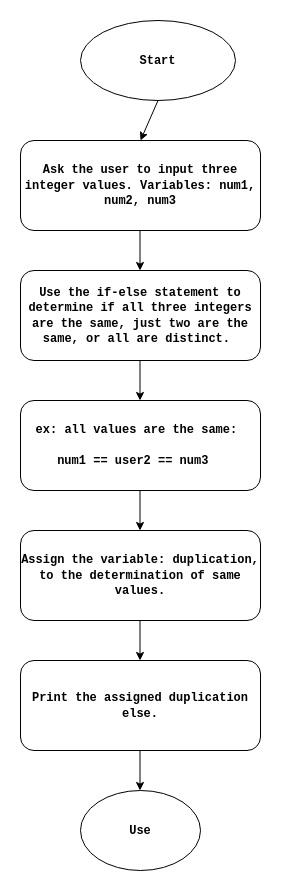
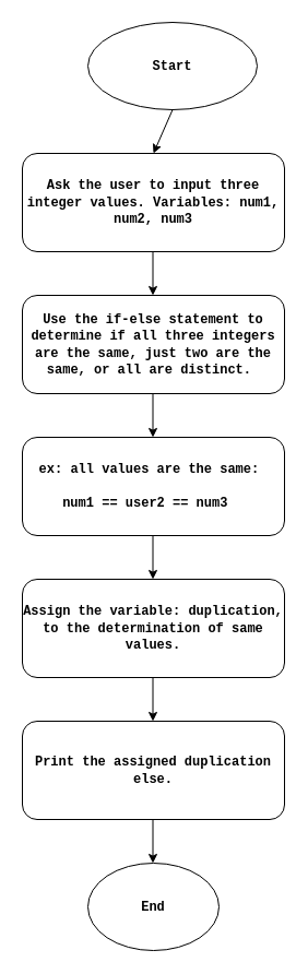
  <mxCell id="0" />
  <mxCell id="1" parent="0" />
  <mxCell id="2" value="&lt;h4&gt;&lt;font face=&quot;Courier New&quot;&gt;Start&lt;/font&gt;&lt;/h4&gt;" style="ellipse;whiteSpace=wrap;html=1;" vertex="1" parent="1"><mxGeometry x="80" y="20" width="155" height="80" as="geometry" /></mxCell>
  <mxCell id="3" value="" style="endArrow=classic;html=1;exitX=0.5;exitY=1;exitDx=0;exitDy=0;" edge="1" parent="1" source="2"><mxGeometry width="50" height="50" relative="1" as="geometry"><mxPoint x="115" y="150" as="sourcePoint" /><mxPoint x="140" y="140" as="targetPoint" /></mxGeometry></mxCell>
  <mxCell id="4" value="&lt;h4&gt;&lt;font face=&quot;Courier New&quot;&gt;Ask the user to input three integer values. Variables: num1, num2, num3&lt;/font&gt;&lt;/h4&gt;" style="rounded=1;whiteSpace=wrap;html=1;" vertex="1" parent="1"><mxGeometry x="20" y="140" width="240" height="90" as="geometry" /></mxCell>
  <mxCell id="5" value="" style="endArrow=classic;html=1;exitX=0.5;exitY=1;exitDx=0;exitDy=0;" edge="1" parent="1"><mxGeometry width="50" height="50" relative="1" as="geometry"><mxPoint x="139.5" y="230" as="sourcePoint" /><mxPoint x="139.5" y="270" as="targetPoint" /></mxGeometry></mxCell>
  <mxCell id="6" value="&lt;h4&gt;&lt;font face=&quot;Courier New&quot;&gt;Use the if-else statement to determine if all three integers are the same, just two are the same, or all are distinct.&amp;nbsp;&lt;/font&gt;&lt;/h4&gt;" style="rounded=1;whiteSpace=wrap;html=1;" vertex="1" parent="1"><mxGeometry x="20" y="270" width="240" height="90" as="geometry" /></mxCell>
  <mxCell id="7" value="" style="endArrow=classic;html=1;exitX=0.5;exitY=1;exitDx=0;exitDy=0;" edge="1" parent="1"><mxGeometry width="50" height="50" relative="1" as="geometry"><mxPoint x="139.5" y="360" as="sourcePoint" /><mxPoint x="139.5" y="400" as="targetPoint" /></mxGeometry></mxCell>
  <mxCell id="8" value="&lt;h4&gt;&lt;font face=&quot;Courier New&quot;&gt;ex: all values are the same:&amp;nbsp;&lt;/font&gt;&lt;/h4&gt;&lt;h4&gt;&lt;font face=&quot;Courier New&quot;&gt;num1 == user2 == num3&amp;nbsp;&amp;nbsp;&lt;/font&gt;&lt;/h4&gt;" style="rounded=1;whiteSpace=wrap;html=1;" vertex="1" parent="1"><mxGeometry x="20" y="400" width="240" height="90" as="geometry" /></mxCell>
  <mxCell id="9" value="" style="endArrow=classic;html=1;exitX=0.5;exitY=1;exitDx=0;exitDy=0;" edge="1" parent="1"><mxGeometry width="50" height="50" relative="1" as="geometry"><mxPoint x="139.5" y="490" as="sourcePoint" /><mxPoint x="139.5" y="530" as="targetPoint" /></mxGeometry></mxCell>
  <mxCell id="10" value="" style="endArrow=classic;html=1;exitX=0.5;exitY=1;exitDx=0;exitDy=0;" edge="1" parent="1"><mxGeometry width="50" height="50" relative="1" as="geometry"><mxPoint x="139.5" y="620" as="sourcePoint" /><mxPoint x="139.5" y="660" as="targetPoint" /></mxGeometry></mxCell>
  <mxCell id="11" value="&lt;h4&gt;&lt;font face=&quot;Courier New&quot;&gt;Assign the variable: duplication, to the determination of same values.&lt;/font&gt;&lt;/h4&gt;" style="rounded=1;whiteSpace=wrap;html=1;" vertex="1" parent="1"><mxGeometry x="20" y="530" width="240" height="90" as="geometry" /></mxCell>
  <mxCell id="12" value="&lt;h4&gt;&lt;font face=&quot;Courier New&quot;&gt;Print the assigned duplication else.&lt;/font&gt;&lt;/h4&gt;" style="rounded=1;whiteSpace=wrap;html=1;" vertex="1" parent="1"><mxGeometry x="20" y="660" width="240" height="90" as="geometry" /></mxCell>
  <mxCell id="13" value="" style="endArrow=classic;html=1;exitX=0.5;exitY=1;exitDx=0;exitDy=0;" edge="1" parent="1"><mxGeometry width="50" height="50" relative="1" as="geometry"><mxPoint x="139.5" y="750" as="sourcePoint" /><mxPoint x="139.5" y="790" as="targetPoint" /></mxGeometry></mxCell>
- <mxCell id="14" value="&lt;h4&gt;&lt;font face=&quot;Courier New&quot;&gt;Use&lt;/font&gt;&lt;/h4&gt;" style="ellipse;whiteSpace=wrap;html=1;" vertex="1" parent="1"><mxGeometry x="80" y="790" width="120" height="80" as="geometry" /></mxCell>
+ <mxCell id="14" value="&lt;h4&gt;&lt;font face=&quot;Courier New&quot;&gt;End&lt;/font&gt;&lt;/h4&gt;" style="ellipse;whiteSpace=wrap;html=1;" vertex="1" parent="1"><mxGeometry x="80" y="790" width="120" height="80" as="geometry" /></mxCell>
